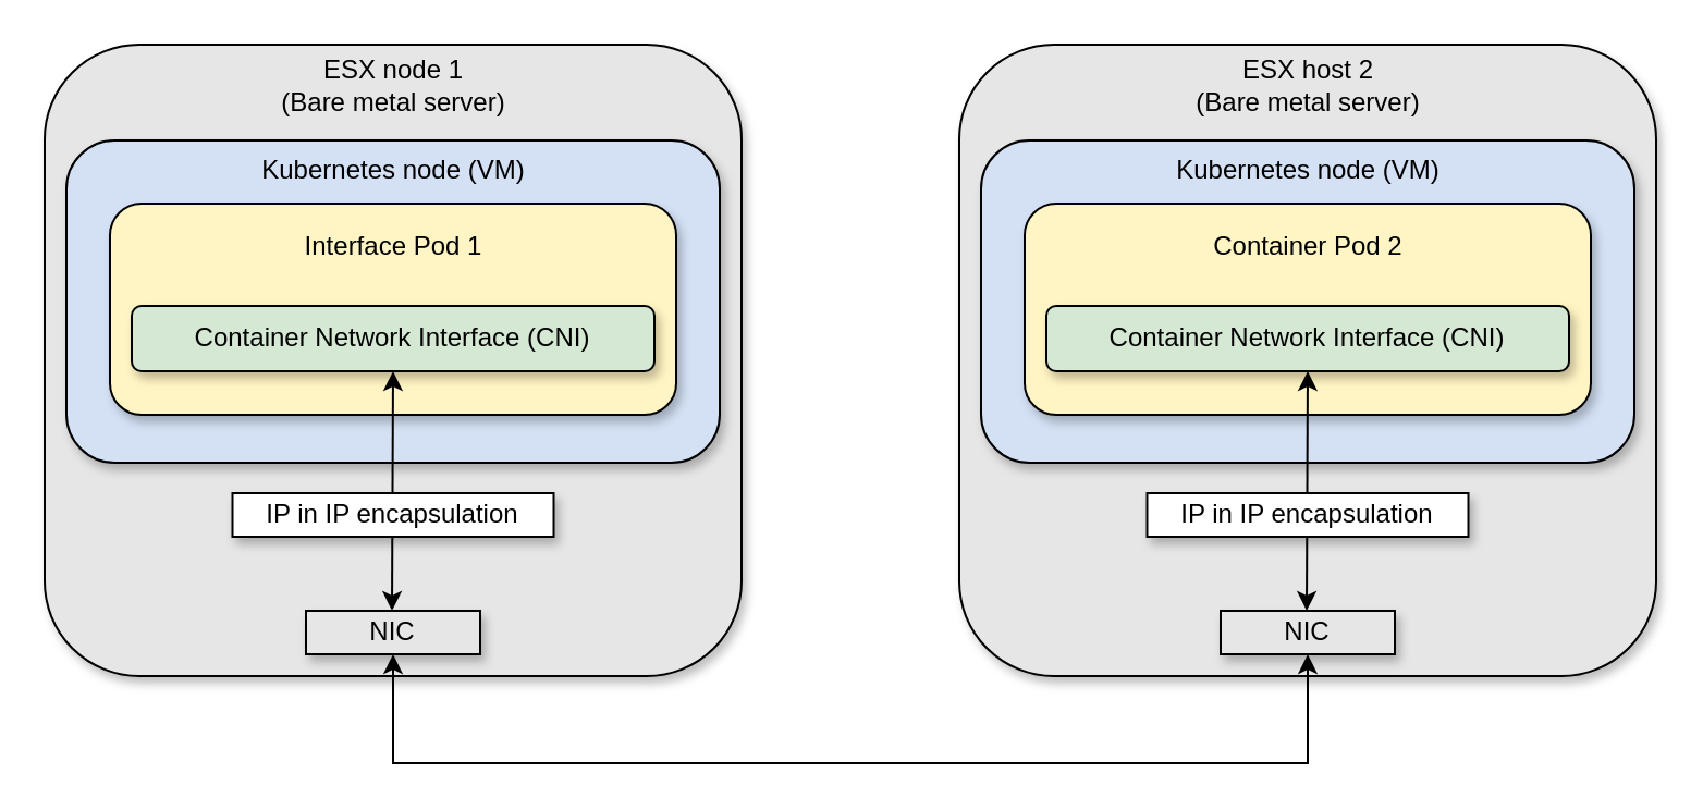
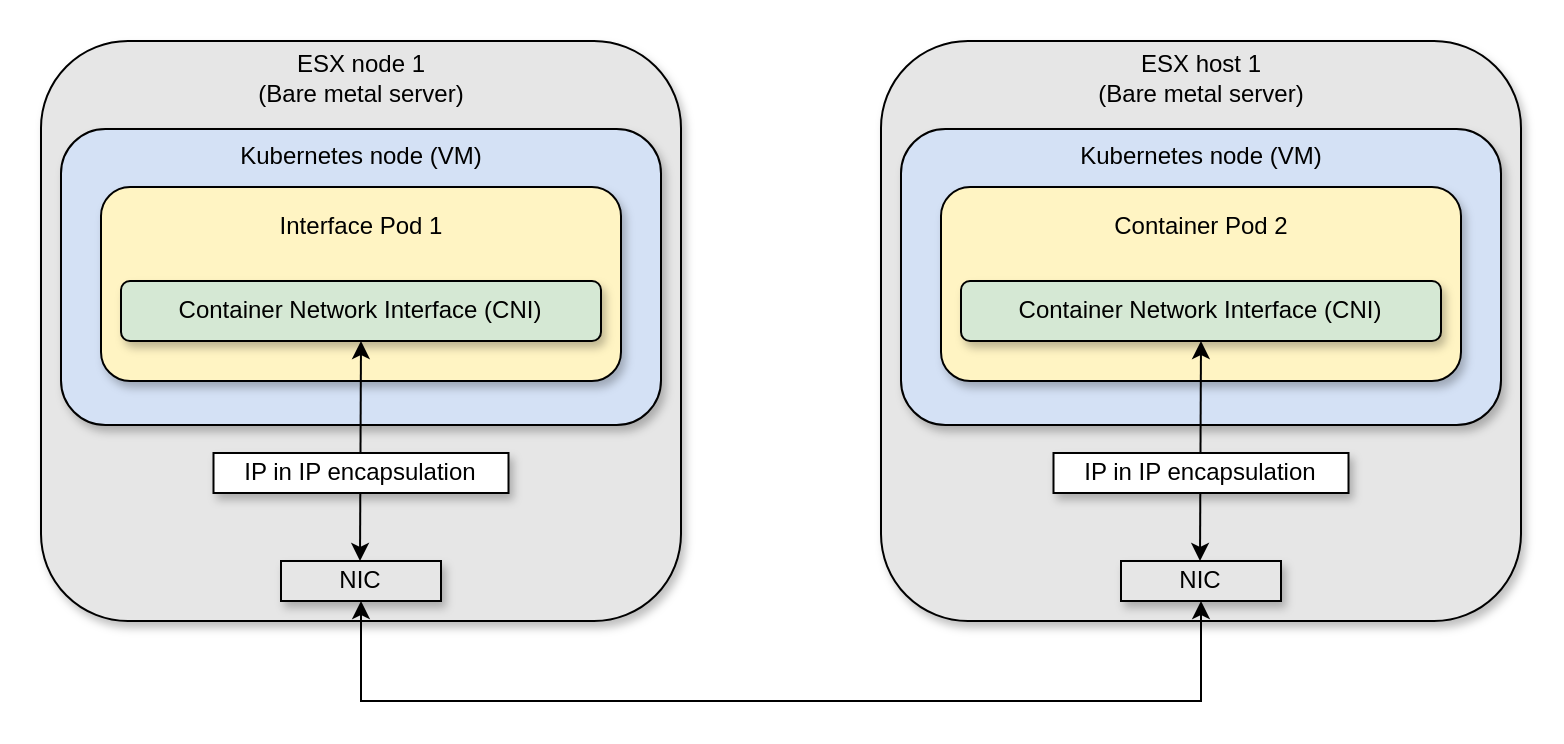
  <mxCell id="0" />
  <mxCell id="1" parent="0" />
  <mxCell id="2" value="" style="rounded=1;whiteSpace=wrap;html=1;fillColor=#E6E6E6;shadow=1;" vertex="1" parent="1"><mxGeometry x="20" y="20" width="320" height="290" as="geometry" /></mxCell>
  <mxCell id="3" value="" style="rounded=1;whiteSpace=wrap;html=1;fillColor=#D4E1F5;shadow=1;" vertex="1" parent="1"><mxGeometry x="30" y="64" width="300" height="148" as="geometry" /></mxCell>
  <mxCell id="4" value="ESX node 1&lt;br&gt;(Bare metal server)" style="text;html=1;strokeColor=none;fillColor=none;align=center;verticalAlign=middle;whiteSpace=wrap;rounded=0;" vertex="1" parent="1"><mxGeometry x="127.5" y="24" width="105" height="30" as="geometry" /></mxCell>
  <mxCell id="5" value="Kubernetes node (VM)" style="text;html=1;strokeColor=none;fillColor=none;align=center;verticalAlign=middle;whiteSpace=wrap;rounded=0;" vertex="1" parent="1"><mxGeometry x="118.75" y="63" width="122.5" height="30" as="geometry" /></mxCell>
  <mxCell id="6" value="" style="rounded=1;whiteSpace=wrap;html=1;fillColor=#FFF4C3;shadow=1;" vertex="1" parent="1"><mxGeometry x="50" y="93" width="260" height="97" as="geometry" /></mxCell>
  <mxCell id="7" value="Interface Pod 1" style="text;html=1;strokeColor=none;fillColor=none;align=center;verticalAlign=middle;whiteSpace=wrap;rounded=0;" vertex="1" parent="1"><mxGeometry x="118.75" y="98" width="122.5" height="30" as="geometry" /></mxCell>
  <mxCell id="8" value="Container Network Interface (CNI)" style="rounded=1;whiteSpace=wrap;html=1;fillColor=#D5E8D4;shadow=1;" vertex="1" parent="1"><mxGeometry x="60" y="140" width="240" height="30" as="geometry" /></mxCell>
  <mxCell id="9" value="NIC" style="rounded=0;whiteSpace=wrap;html=1;fillColor=#E6E6E6;shadow=1;" vertex="1" parent="1"><mxGeometry x="140" y="280" width="80" height="20" as="geometry" /></mxCell>
  <mxCell id="10" value="" style="endArrow=classic;startArrow=classic;html=1;rounded=0;edgeStyle=orthogonalEdgeStyle;entryX=0.5;entryY=1;entryDx=0;entryDy=0;" edge="1" parent="1" target="8"><mxGeometry width="50" height="50" relative="1" as="geometry"><mxPoint x="179.5" y="280" as="sourcePoint" /><mxPoint x="179.5" y="230" as="targetPoint" /></mxGeometry></mxCell>
  <mxCell id="11" value="IP in IP encapsulation" style="rounded=0;whiteSpace=wrap;html=1;fillColor=#FFFFFF;shadow=1;" vertex="1" parent="1"><mxGeometry x="106.25" y="226" width="147.5" height="20" as="geometry" /></mxCell>
  <mxCell id="12" value="" style="rounded=1;whiteSpace=wrap;html=1;fillColor=#E6E6E6;shadow=1;" vertex="1" parent="1"><mxGeometry x="440" y="20" width="320" height="290" as="geometry" /></mxCell>
  <mxCell id="13" value="" style="rounded=1;whiteSpace=wrap;html=1;fillColor=#D4E1F5;shadow=1;" vertex="1" parent="1"><mxGeometry x="450" y="64" width="300" height="148" as="geometry" /></mxCell>
- <mxCell id="14" value="ESX host 2&lt;br&gt;(Bare metal server)" style="text;html=1;strokeColor=none;fillColor=none;align=center;verticalAlign=middle;whiteSpace=wrap;rounded=0;" vertex="1" parent="1"><mxGeometry x="547.5" y="24" width="105" height="30" as="geometry" /></mxCell>
+ <mxCell id="14" value="ESX host 1&lt;br&gt;(Bare metal server)" style="text;html=1;strokeColor=none;fillColor=none;align=center;verticalAlign=middle;whiteSpace=wrap;rounded=0;" vertex="1" parent="1"><mxGeometry x="547.5" y="24" width="105" height="30" as="geometry" /></mxCell>
  <mxCell id="15" value="Kubernetes node (VM)" style="text;html=1;strokeColor=none;fillColor=none;align=center;verticalAlign=middle;whiteSpace=wrap;rounded=0;" vertex="1" parent="1"><mxGeometry x="538.75" y="63" width="122.5" height="30" as="geometry" /></mxCell>
  <mxCell id="16" value="" style="rounded=1;whiteSpace=wrap;html=1;fillColor=#FFF4C3;shadow=1;" vertex="1" parent="1"><mxGeometry x="470" y="93" width="260" height="97" as="geometry" /></mxCell>
  <mxCell id="17" value="Container Pod 2" style="text;html=1;strokeColor=none;fillColor=none;align=center;verticalAlign=middle;whiteSpace=wrap;rounded=0;" vertex="1" parent="1"><mxGeometry x="538.75" y="98" width="122.5" height="30" as="geometry" /></mxCell>
  <mxCell id="18" value="Container Network Interface (CNI)" style="rounded=1;whiteSpace=wrap;html=1;fillColor=#D5E8D4;shadow=1;" vertex="1" parent="1"><mxGeometry x="480" y="140" width="240" height="30" as="geometry" /></mxCell>
  <mxCell id="19" value="NIC" style="rounded=0;whiteSpace=wrap;html=1;fillColor=#E6E6E6;shadow=1;" vertex="1" parent="1"><mxGeometry x="560" y="280" width="80" height="20" as="geometry" /></mxCell>
  <mxCell id="20" value="" style="endArrow=classic;startArrow=classic;html=1;rounded=0;edgeStyle=orthogonalEdgeStyle;entryX=0.5;entryY=1;entryDx=0;entryDy=0;" edge="1" parent="1" target="18"><mxGeometry width="50" height="50" relative="1" as="geometry"><mxPoint x="599.5" y="280" as="sourcePoint" /><mxPoint x="599.5" y="230" as="targetPoint" /></mxGeometry></mxCell>
  <mxCell id="21" value="IP in IP encapsulation" style="rounded=0;whiteSpace=wrap;html=1;fillColor=#FFFFFF;shadow=1;" vertex="1" parent="1"><mxGeometry x="526.25" y="226" width="147.5" height="20" as="geometry" /></mxCell>
  <mxCell id="22" value="" style="endArrow=classic;startArrow=classic;html=1;rounded=0;edgeStyle=orthogonalEdgeStyle;exitX=0.5;exitY=1;exitDx=0;exitDy=0;" edge="1" parent="1" source="9"><mxGeometry width="50" height="50" relative="1" as="geometry"><mxPoint x="550" y="350" as="sourcePoint" /><mxPoint x="600" y="300" as="targetPoint" /><Array as="points"><mxPoint x="180" y="350" /><mxPoint x="600" y="350" /></Array></mxGeometry></mxCell>
